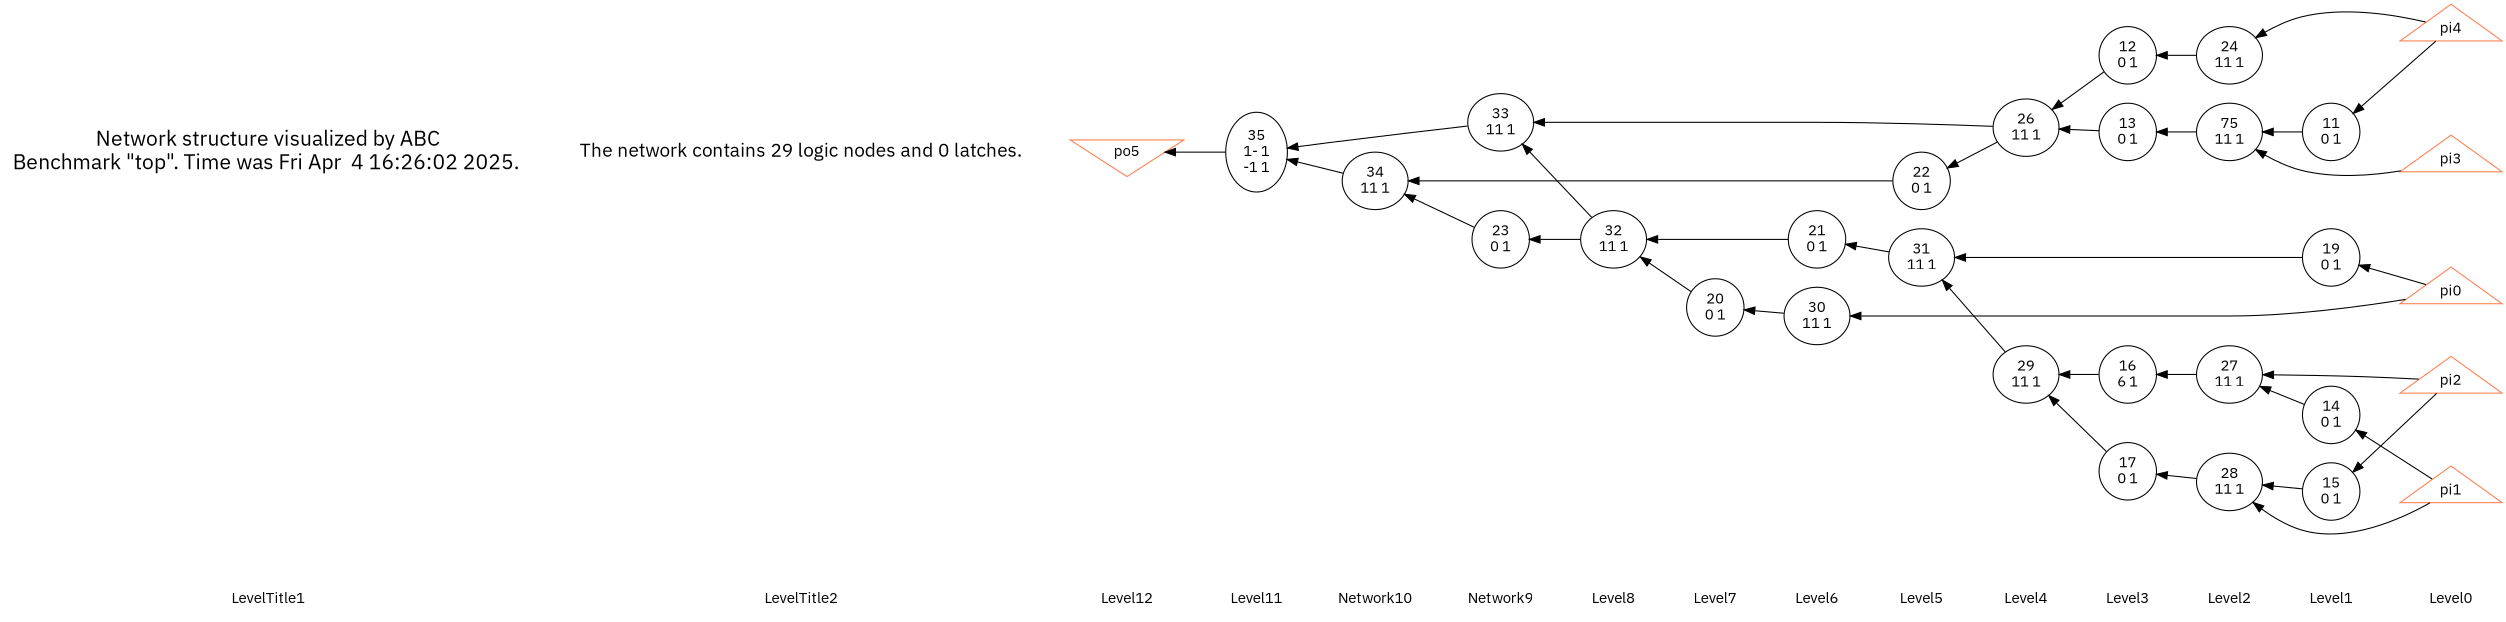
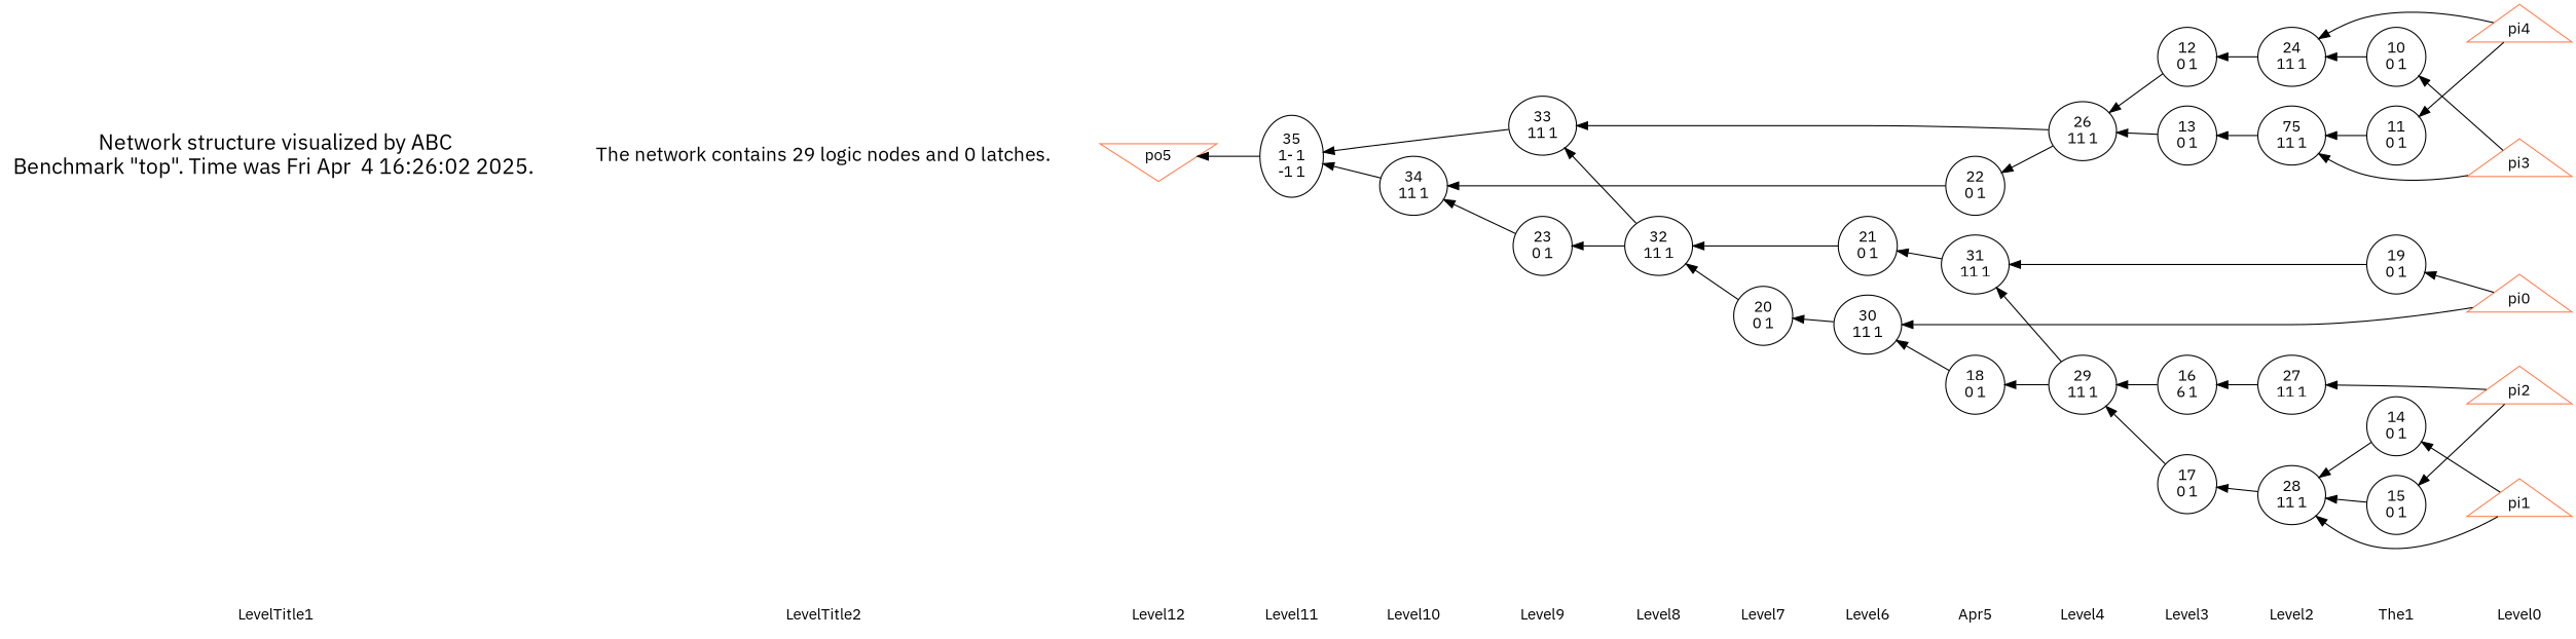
  digraph {
    fontname="IBM Plex Sans"
    rankdir=LR
    node [fontname="IBM Plex Sans" shape=ellipse]
    edge [dir=back fontname="IBM Plex Sans" style=solid]
    LevelTitle1 [shape=plaintext]
    LevelTitle2 [shape=plaintext]
    Level12 [shape=plaintext]
    Level11 [shape=plaintext]
-   Level10 [shape=plaintext label=Network10]
-   Level9 [shape=plaintext label=Network9]
+   Level10 [shape=plaintext]
+   Level9 [shape=plaintext]
    Level8 [shape=plaintext]
    Level7 [shape=plaintext]
    Level6 [color=coral shape=plaintext]
-   Level5 [shape=plaintext]
+   Level5 [shape=plaintext label=Apr5]
    Level4 [shape=plaintext]
    Level3 [shape=plaintext]
    Level2 [shape=plaintext]
-   Level1 [shape=plaintext]
+   Level1 [shape=plaintext label=The1]
    Level0 [shape=plaintext]
    n16 [fontsize=20 label="Network structure visualized by ABC\nBenchmark \"top\". Time was Fri Apr  4 16:26:02 2025. " shape=plaintext]
    n17 [fontsize=18 label="The network contains 29 logic nodes and 0 latches.\n" shape=plaintext]
    n18 [color=coral fillcolor=coral label=po5 shape=invtriangle]
    n19 [label="35\n1- 1\n-1 1"]
    n20 [label="34\n11 1"]
    n21 [label="23\n0 1"]
    n22 [label="33\n11 1"]
    n23 [label="32\n11 1"]
    n24 [label="20\n0 1"]
+   n25 [label="10\n0 1"]
    n26 [label="11\n0 1"]
    n27 [label="14\n0 1"]
    n28 [label="15\n0 1"]
    n29 [label="19\n0 1"]
    n30 [label="21\n0 1"]
    n31 [label="30\n11 1"]
+   n32 [label="18\n0 1"]
    n33 [label="22\n0 1"]
    n34 [label="31\n11 1"]
    n35 [label="26\n11 1"]
    n36 [label="29\n11 1"]
    n37 [label="12\n0 1"]
    n38 [label="13\n0 1"]
    n39 [label="16\n6 1"]
    n40 [label="17\n0 1"]
    n41 [label="24\n11 1"]
    n42 [label="75\n11 1"]
    n43 [label="27\n11 1"]
    n44 [label="28\n11 1"]
    n45 [color=coral fillcolor=coral label=pi0 shape=triangle]
    n46 [color=coral fillcolor=coral label=pi1 shape=triangle]
    n47 [color=coral fillcolor=coral label=pi2 shape=triangle]
    n48 [color=coral fillcolor=coral label=pi3 shape=triangle]
    n49 [color=coral fillcolor=coral label=pi4 shape=triangle]
    subgraph sub_1 {
      LevelTitle1
      LevelTitle2
      Level12
      Level11
      Level10
      Level9
      Level8
      Level7
      Level6
      Level5
      Level4
      Level3
      Level2
      Level1
      Level0
    }
    subgraph sub_2 {
      rank=same
      LevelTitle1
      n16
    }
    subgraph sub_3 {
      rank=same
      LevelTitle2
      n17
    }
    subgraph sub_4 {
      rank=same
      Level12
      n18
    }
    subgraph sub_5 {
      rank=same
      Level11
      n19
    }
    subgraph sub_6 {
      rank=same
      Level10
      n20
    }
    subgraph sub_7 {
      rank=same
      Level9
      n21
      n22
    }
    subgraph sub_8 {
      rank=same
      Level8
      n23
    }
    subgraph sub_9 {
      rank=same
      Level7
      n24
    }
    subgraph sub_10 {
      rank=same
      Level1
+     n25
      n26
      n27
      n28
      n29
    }
    subgraph sub_11 {
      rank=same
      Level6
      n30
      n31
    }
    subgraph sub_12 {
      rank=same
      Level5
+     n32
      n33
      n34
    }
    subgraph sub_13 {
      rank=same
      Level4
      n35
      n36
    }
    subgraph sub_14 {
      rank=same
      Level3
      n37
      n38
      n39
      n40
    }
    subgraph sub_15 {
      rank=same
      Level2
      n41
      n42
      n43
      n44
    }
    subgraph sub_16 {
      rank=same
      Level0
      n45
      n46
      n47
      n48
      n49
    }
    LevelTitle1 -> LevelTitle2 [style=invis]
    LevelTitle2 -> Level12 [style=invis]
    Level12 -> Level11 [style=invis]
    Level11 -> Level10 [style=invis]
    Level10 -> Level9 [style=invis]
    Level9 -> Level8 [style=invis]
    Level8 -> Level7 [style=invis]
    Level7 -> Level6 [style=invis]
    Level6 -> Level5 [style=invis]
    Level5 -> Level4 [style=invis]
    Level4 -> Level3 [style=invis]
    Level3 -> Level2 [style=invis]
    Level2 -> Level1 [style=invis]
    Level1 -> Level0 [style=invis]
    n16 -> n17 [style=invis]
    n17 -> n18 [style=invis]
    n18 -> n19
    n19 -> n20
    n19 -> n22
    n20 -> n21
    n20 -> n33
    n21 -> n23
    n22 -> n23
    n22 -> n35
    n23 -> n24
    n23 -> n30
    n24 -> n31
+   n25 -> n48
    n26 -> n49
    n27 -> n46
    n28 -> n47
    n29 -> n45
    n30 -> n34
+   n31 -> n32
    n31 -> n45
+   n32 -> n36
    n33 -> n35
    n34 -> n29
    n34 -> n36
    n35 -> n37
    n35 -> n38
    n36 -> n39
    n36 -> n40
    n37 -> n41
    n38 -> n42
    n39 -> n43
    n40 -> n44
+   n41 -> n25
    n41 -> n49
    n42 -> n26
    n42 -> n48
-   n43 -> n27
+   n44 -> n27
    n43 -> n47
    n44 -> n28
    n44 -> n46
  }
